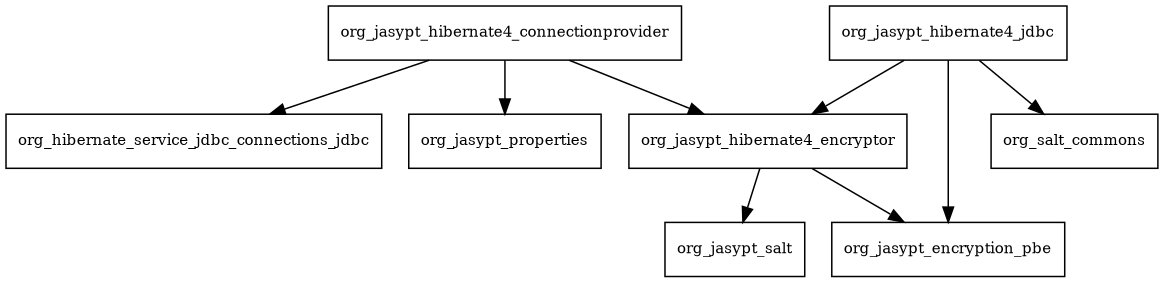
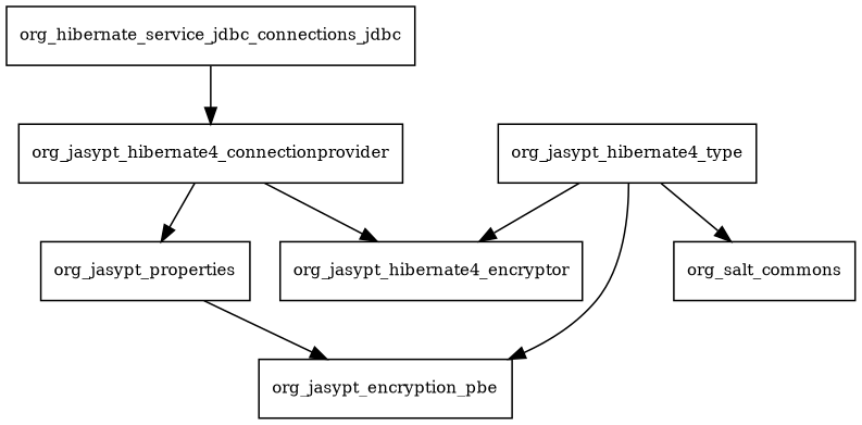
  digraph {
    node [fontsize=10.0 shape=box]
    n1 [label=org_hibernate_service_jdbc_connections_jdbc]
    org_jasypt_hibernate4_connectionprovider
    org_jasypt_hibernate4_encryptor
    org_jasypt_properties
    org_jasypt_encryption_pbe
-   org_jasypt_salt
-   org_jasypt_hibernate4_type [label=org_jasypt_hibernate4_jdbc]
+   org_jasypt_hibernate4_type
    n8 [label=org_salt_commons]
-   org_jasypt_hibernate4_connectionprovider -> n1
+   n1 -> org_jasypt_hibernate4_connectionprovider
    org_jasypt_hibernate4_connectionprovider -> org_jasypt_hibernate4_encryptor
    org_jasypt_hibernate4_connectionprovider -> org_jasypt_properties
-   org_jasypt_hibernate4_encryptor -> org_jasypt_encryption_pbe
-   org_jasypt_hibernate4_encryptor -> org_jasypt_salt
+   org_jasypt_properties -> org_jasypt_encryption_pbe
    org_jasypt_hibernate4_type -> org_jasypt_hibernate4_encryptor
    org_jasypt_hibernate4_type -> org_jasypt_encryption_pbe
    org_jasypt_hibernate4_type -> n8
  }
